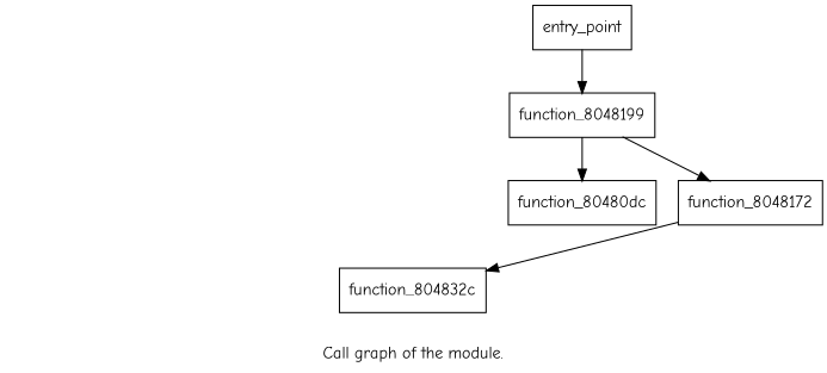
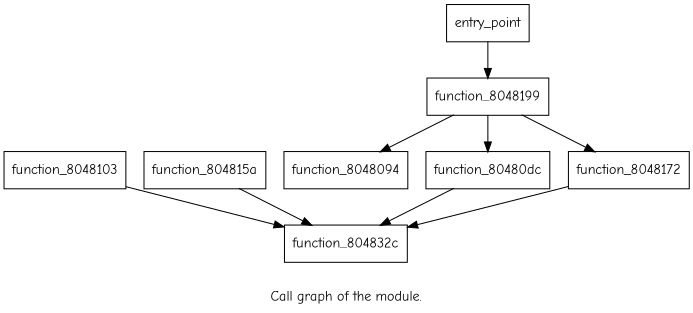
  digraph {
    fontname="Comic Neue"
    label="Call graph of the module."
    node [fontname="Comic Neue" shape=record]
    edge [fontname="Comic Neue"]
+   n1 [label="{function_8048094}"]
    n2 [label="{function_80480dc}"]
    n3 [label="{function_804832c}"]
+   n4 [label="{function_8048103}"]
+   n5 [label="{function_804815a}"]
    n6 [label="{function_8048172}"]
    n7 [label="{function_8048199}"]
    n8 [label="{entry_point}"]
+   n2 -> n3
+   n4 -> n3
+   n5 -> n3
    n6 -> n3
+   n7 -> n1
    n7 -> n2
    n7 -> n6
    n8 -> n7
  }
